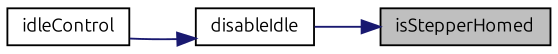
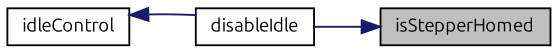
  digraph {
    fontname=Ubuntu
    rankdir=RL
    node [color=black fillcolor=white fontname=Ubuntu fontsize=10 shape=record style=filled]
    edge [color=midnightblue dir=back fontname=Ubuntu fontsize=10 labelfontname=Helvetica labelfontsize=10 style=solid]
    n1 [fillcolor=grey75 fontcolor=black height=0.2 label=isStepperHomed width=0.4]
    n2 [height=0.2 label=disableIdle width=0.4]
    n3 [height=0.2 label=idleControl width=0.4]
    n1 -> n2
-   n2 -> n3
+   n3 -> n2
  }
